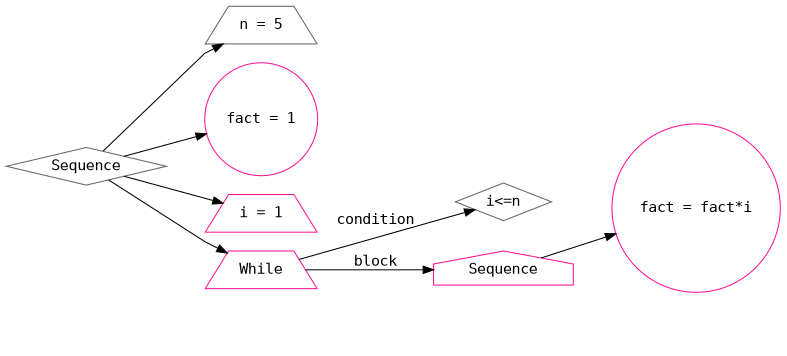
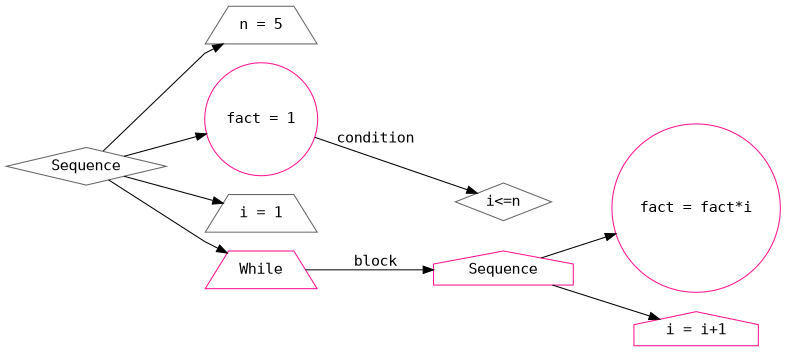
  digraph {
    rankdir=LR
    splines=polyline
    node [color=deeppink fontname=monospace shape=trapezium]
    edge [fontname=monospace]
    n1 [color=gray40 label=Sequence shape=diamond]
    n2 [color=gray40 label="n = 5"]
    n3 [label="fact = 1" shape=circle]
-   n4 [label="i = 1"]
+   n4 [color=gray40 label="i = 1"]
    n5 [label=While]
    n6 [color=gray40 label="i<=n" shape=diamond]
    n7 [label=Sequence shape=house]
    n8 [label="fact = fact*i" shape=circle]
+   n9 [label="i = i+1" shape=house]
    n1 -> n2
    n1 -> n3
    n1 -> n4
    n1 -> n5
-   n5 -> n6 [label=condition]
+   n3 -> n6 [label=condition]
    n5 -> n7 [label=block]
    n7 -> n8
+   n7 -> n9
  }
